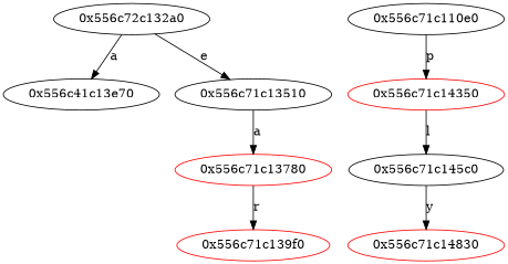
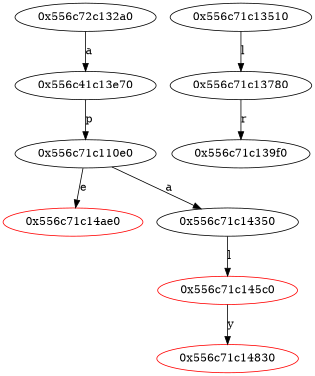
  digraph {
    n1 [label="0x556c72c132a0"]
    n2 [label="0x556c41c13e70"]
    "0x556c71c13510"
    n4 [label="0x556c71c110e0"]
-   "0x556c71c13780" [color=red]
-   "0x556c71c14350" [color=red]
-   "0x556c71c139f0" [color=red]
-   "0x556c71c145c0"
+   "0x556c71c13780"
+   "0x556c71c14ae0" [color=red]
+   "0x556c71c14350"
+   "0x556c71c139f0" [color=black]
+   "0x556c71c145c0" [color=red]
    "0x556c71c14830" [color=red]
    n1 -> n2 [label=a]
-   n1 -> "0x556c71c13510" [label=e]
-   "0x556c71c13510" -> "0x556c71c13780" [label=a]
-   n4 -> "0x556c71c14350" [label=p]
+   n2 -> n4 [label=p]
+   "0x556c71c13510" -> "0x556c71c13780" [label=l]
+   n4 -> "0x556c71c14ae0" [label=e]
+   n4 -> "0x556c71c14350" [label=a]
    "0x556c71c13780" -> "0x556c71c139f0" [label=r]
    "0x556c71c14350" -> "0x556c71c145c0" [label=l]
    "0x556c71c145c0" -> "0x556c71c14830" [label=y]
  }
